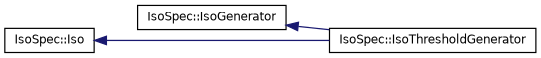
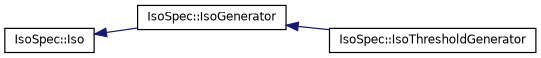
  digraph {
    rankdir=LR
    node [color=black fillcolor=white fontname=Helvetica fontsize=10 shape=record style=filled]
    edge [color=midnightblue dir=back fontname=Helvetica fontsize=10 labelfontname=Helvetica labelfontsize=10 style=solid]
    n1 [height=0.2 label="IsoSpec::Iso" width=0.4]
    n2 [height=0.2 label="IsoSpec::IsoGenerator" width=0.4]
    n3 [height=0.2 label="IsoSpec::IsoThresholdGenerator" width=0.4]
-   n1 -> n3
+   n1 -> n2
    n2 -> n3
  }
